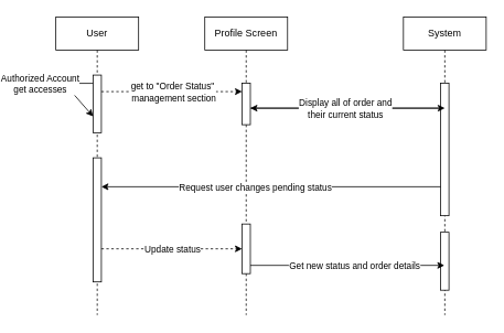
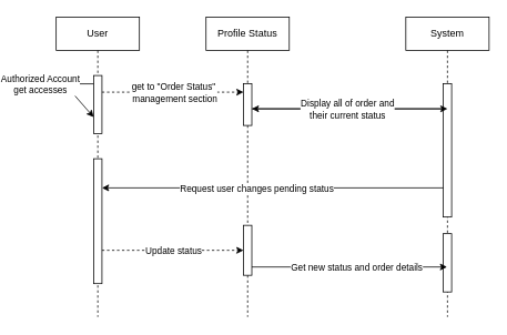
  <mxCell id="0" />
  <mxCell id="1" parent="0" />
  <mxCell id="2" value="User" style="shape=umlLifeline;perimeter=lifelinePerimeter;whiteSpace=wrap;html=1;container=0;dropTarget=0;collapsible=0;recursiveResize=0;outlineConnect=0;portConstraint=eastwest;newEdgeStyle={&quot;edgeStyle&quot;:&quot;elbowEdgeStyle&quot;,&quot;elbow&quot;:&quot;vertical&quot;,&quot;curved&quot;:0,&quot;rounded&quot;:0};" parent="1" vertex="1"><mxGeometry x="20" y="20" width="100" height="360" as="geometry" /></mxCell>
  <mxCell id="3" value="" style="html=1;points=[];perimeter=orthogonalPerimeter;outlineConnect=0;targetShapes=umlLifeline;portConstraint=eastwest;newEdgeStyle={&quot;edgeStyle&quot;:&quot;elbowEdgeStyle&quot;,&quot;elbow&quot;:&quot;vertical&quot;,&quot;curved&quot;:0,&quot;rounded&quot;:0};" parent="2" vertex="1"><mxGeometry x="45" y="70" width="10" height="70" as="geometry" /></mxCell>
  <mxCell id="4" style="edgeStyle=elbowEdgeStyle;rounded=0;orthogonalLoop=1;jettySize=auto;html=1;elbow=vertical;curved=0;" edge="1" parent="2"><mxGeometry relative="1" as="geometry"><mxPoint x="45" y="80" as="sourcePoint" /><mxPoint x="45" y="120" as="targetPoint" /><Array as="points"><mxPoint x="10" y="80" /></Array></mxGeometry></mxCell>
  <mxCell id="5" value="Authorized Account&lt;br&gt;get accesses" style="edgeLabel;html=1;align=center;verticalAlign=middle;resizable=0;points=[];" vertex="1" connectable="0" parent="4"><mxGeometry x="-0.369" y="1" relative="1" as="geometry"><mxPoint x="-37" y="-1" as="offset" /></mxGeometry></mxCell>
  <mxCell id="6" value="" style="html=1;points=[];perimeter=orthogonalPerimeter;outlineConnect=0;targetShapes=umlLifeline;portConstraint=eastwest;newEdgeStyle={&quot;edgeStyle&quot;:&quot;elbowEdgeStyle&quot;,&quot;elbow&quot;:&quot;vertical&quot;,&quot;curved&quot;:0,&quot;rounded&quot;:0};" vertex="1" parent="2"><mxGeometry x="45" y="170" width="10" height="150" as="geometry" /></mxCell>
  <mxCell id="7" value="System" style="shape=umlLifeline;perimeter=lifelinePerimeter;whiteSpace=wrap;html=1;container=0;dropTarget=0;collapsible=0;recursiveResize=0;outlineConnect=0;portConstraint=eastwest;newEdgeStyle={&quot;edgeStyle&quot;:&quot;elbowEdgeStyle&quot;,&quot;elbow&quot;:&quot;vertical&quot;,&quot;curved&quot;:0,&quot;rounded&quot;:0};" parent="1" vertex="1"><mxGeometry x="440" y="20" width="100" height="360" as="geometry" /></mxCell>
  <mxCell id="8" value="" style="html=1;points=[];perimeter=orthogonalPerimeter;outlineConnect=0;targetShapes=umlLifeline;portConstraint=eastwest;newEdgeStyle={&quot;edgeStyle&quot;:&quot;elbowEdgeStyle&quot;,&quot;elbow&quot;:&quot;vertical&quot;,&quot;curved&quot;:0,&quot;rounded&quot;:0};" parent="7" vertex="1"><mxGeometry x="45" y="80" width="10" height="160" as="geometry" /></mxCell>
  <mxCell id="9" value="" style="html=1;points=[];perimeter=orthogonalPerimeter;outlineConnect=0;targetShapes=umlLifeline;portConstraint=eastwest;newEdgeStyle={&quot;edgeStyle&quot;:&quot;elbowEdgeStyle&quot;,&quot;elbow&quot;:&quot;vertical&quot;,&quot;curved&quot;:0,&quot;rounded&quot;:0};" vertex="1" parent="7"><mxGeometry x="45" y="260" width="10" height="70" as="geometry" /></mxCell>
- <mxCell id="10" value="Profile Screen" style="shape=umlLifeline;perimeter=lifelinePerimeter;whiteSpace=wrap;html=1;container=0;dropTarget=0;collapsible=0;recursiveResize=0;outlineConnect=0;portConstraint=eastwest;newEdgeStyle={&quot;edgeStyle&quot;:&quot;elbowEdgeStyle&quot;,&quot;elbow&quot;:&quot;vertical&quot;,&quot;curved&quot;:0,&quot;rounded&quot;:0};" vertex="1" parent="1"><mxGeometry x="200" y="20" width="100" height="360" as="geometry" /></mxCell>
+ <mxCell id="10" value="Profile Status" style="shape=umlLifeline;perimeter=lifelinePerimeter;whiteSpace=wrap;html=1;container=0;dropTarget=0;collapsible=0;recursiveResize=0;outlineConnect=0;portConstraint=eastwest;newEdgeStyle={&quot;edgeStyle&quot;:&quot;elbowEdgeStyle&quot;,&quot;elbow&quot;:&quot;vertical&quot;,&quot;curved&quot;:0,&quot;rounded&quot;:0};" vertex="1" parent="1"><mxGeometry x="200" y="20" width="100" height="360" as="geometry" /></mxCell>
  <mxCell id="11" value="" style="html=1;points=[];perimeter=orthogonalPerimeter;outlineConnect=0;targetShapes=umlLifeline;portConstraint=eastwest;newEdgeStyle={&quot;edgeStyle&quot;:&quot;elbowEdgeStyle&quot;,&quot;elbow&quot;:&quot;vertical&quot;,&quot;curved&quot;:0,&quot;rounded&quot;:0};" vertex="1" parent="10"><mxGeometry x="45" y="80" width="10" height="50" as="geometry" /></mxCell>
  <mxCell id="12" value="" style="html=1;points=[];perimeter=orthogonalPerimeter;outlineConnect=0;targetShapes=umlLifeline;portConstraint=eastwest;newEdgeStyle={&quot;edgeStyle&quot;:&quot;elbowEdgeStyle&quot;,&quot;elbow&quot;:&quot;vertical&quot;,&quot;curved&quot;:0,&quot;rounded&quot;:0};" vertex="1" parent="10"><mxGeometry x="45" y="250" width="10" height="60" as="geometry" /></mxCell>
  <mxCell id="13" style="edgeStyle=elbowEdgeStyle;rounded=0;orthogonalLoop=1;jettySize=auto;html=1;elbow=vertical;curved=0;dashed=1;" edge="1" parent="1" source="3" target="11"><mxGeometry relative="1" as="geometry"><Array as="points"><mxPoint x="170" y="110" /></Array></mxGeometry></mxCell>
  <mxCell id="14" value="get to &quot;Order Status&quot;&lt;br&gt;&amp;nbsp;management section" style="edgeLabel;html=1;align=center;verticalAlign=middle;resizable=0;points=[];" vertex="1" connectable="0" parent="13"><mxGeometry x="-0.244" relative="1" as="geometry"><mxPoint x="21" as="offset" /></mxGeometry></mxCell>
  <mxCell id="15" style="edgeStyle=elbowEdgeStyle;rounded=0;orthogonalLoop=1;jettySize=auto;html=1;elbow=vertical;curved=0;" edge="1" parent="1" source="11"><mxGeometry relative="1" as="geometry"><mxPoint x="490" y="130" as="targetPoint" /><Array as="points"><mxPoint x="350" y="130" /></Array></mxGeometry></mxCell>
  <mxCell id="16" style="edgeStyle=elbowEdgeStyle;rounded=0;orthogonalLoop=1;jettySize=auto;html=1;elbow=vertical;curved=0;" edge="1" parent="1" source="8" target="11"><mxGeometry relative="1" as="geometry"><Array as="points"><mxPoint x="370" y="130" /></Array></mxGeometry></mxCell>
  <mxCell id="17" value="Display all of order and&lt;br&gt;their current status" style="edgeLabel;html=1;align=center;verticalAlign=middle;resizable=0;points=[];" vertex="1" connectable="0" parent="16"><mxGeometry x="0.135" relative="1" as="geometry"><mxPoint x="15" as="offset" /></mxGeometry></mxCell>
  <mxCell id="18" style="edgeStyle=elbowEdgeStyle;rounded=0;orthogonalLoop=1;jettySize=auto;html=1;elbow=vertical;curved=0;" edge="1" parent="1" source="8" target="6"><mxGeometry relative="1" as="geometry" /></mxCell>
  <mxCell id="19" value="Request user changes pending status" style="edgeLabel;html=1;align=center;verticalAlign=middle;resizable=0;points=[];" vertex="1" connectable="0" parent="18"><mxGeometry x="0.424" y="-2" relative="1" as="geometry"><mxPoint x="67" y="2" as="offset" /></mxGeometry></mxCell>
  <mxCell id="20" style="edgeStyle=elbowEdgeStyle;rounded=0;orthogonalLoop=1;jettySize=auto;html=1;elbow=vertical;curved=0;dashed=1;" edge="1" parent="1" source="6" target="12"><mxGeometry relative="1" as="geometry" /></mxCell>
  <mxCell id="21" value="Update status" style="edgeLabel;html=1;align=center;verticalAlign=middle;resizable=0;points=[];" vertex="1" connectable="0" parent="20"><mxGeometry x="-0.349" y="-1" relative="1" as="geometry"><mxPoint x="30" y="-1" as="offset" /></mxGeometry></mxCell>
  <mxCell id="22" style="edgeStyle=elbowEdgeStyle;rounded=0;orthogonalLoop=1;jettySize=auto;html=1;elbow=vertical;curved=0;" edge="1" parent="1" source="12" target="7"><mxGeometry relative="1" as="geometry"><Array as="points"><mxPoint x="340" y="320" /></Array></mxGeometry></mxCell>
  <mxCell id="23" value="Get new status and order details" style="edgeLabel;html=1;align=center;verticalAlign=middle;resizable=0;points=[];" vertex="1" connectable="0" parent="22"><mxGeometry x="-0.14" y="2" relative="1" as="geometry"><mxPoint x="24" y="2" as="offset" /></mxGeometry></mxCell>
